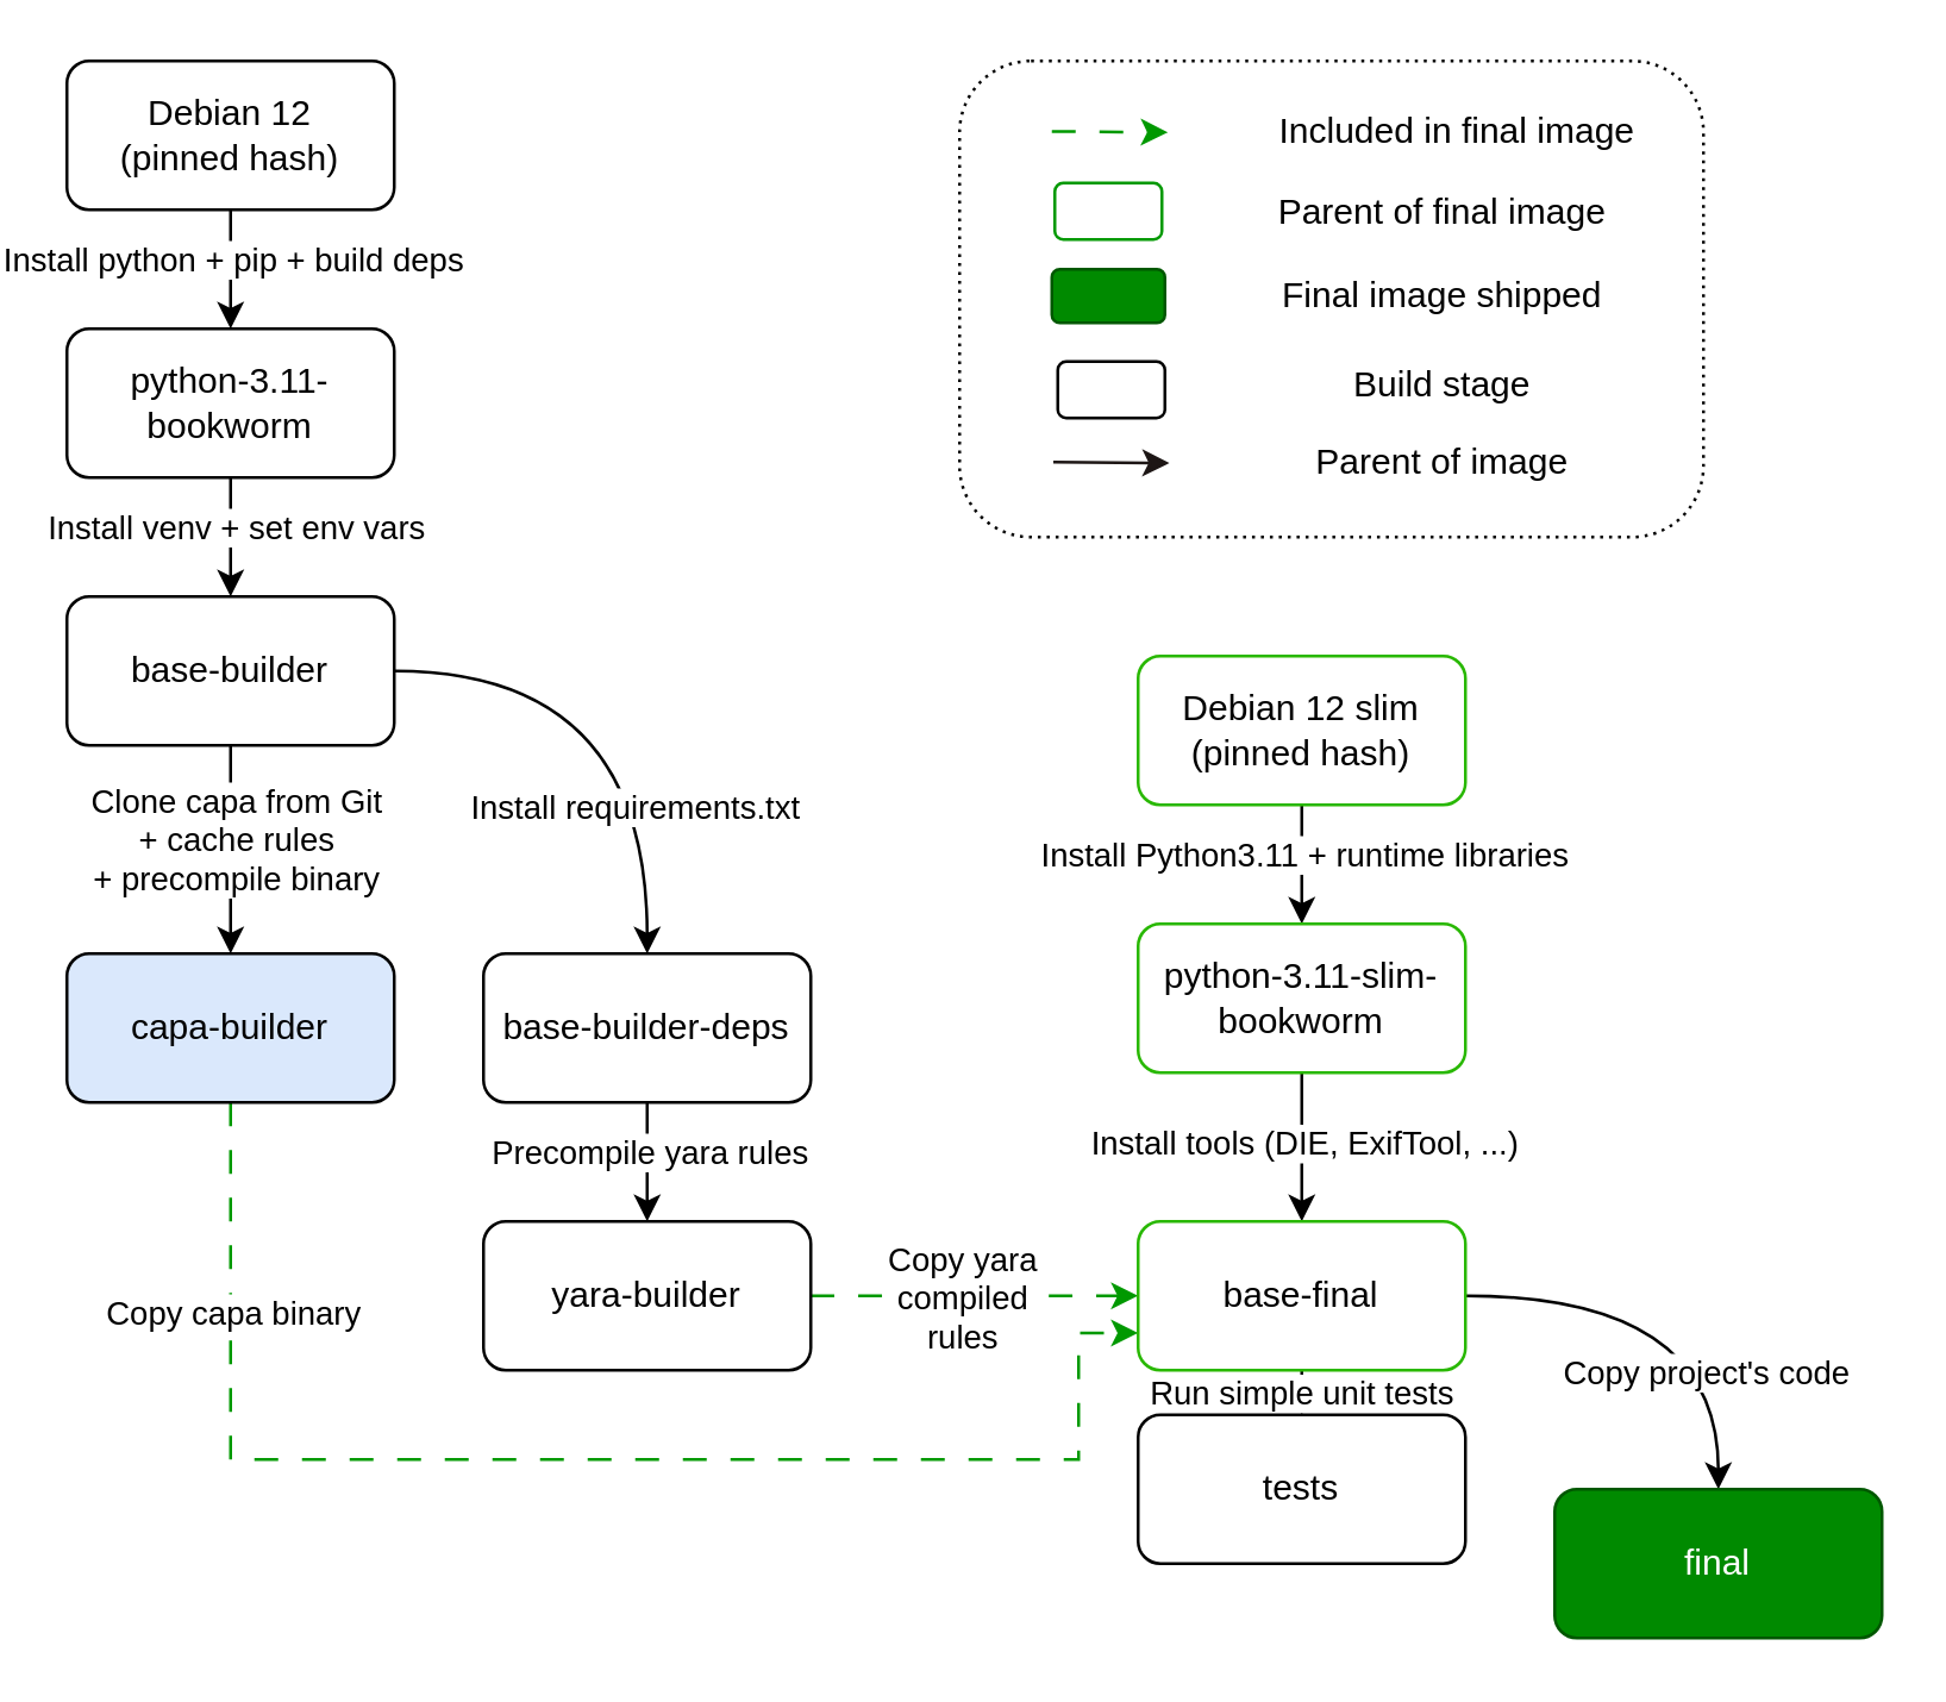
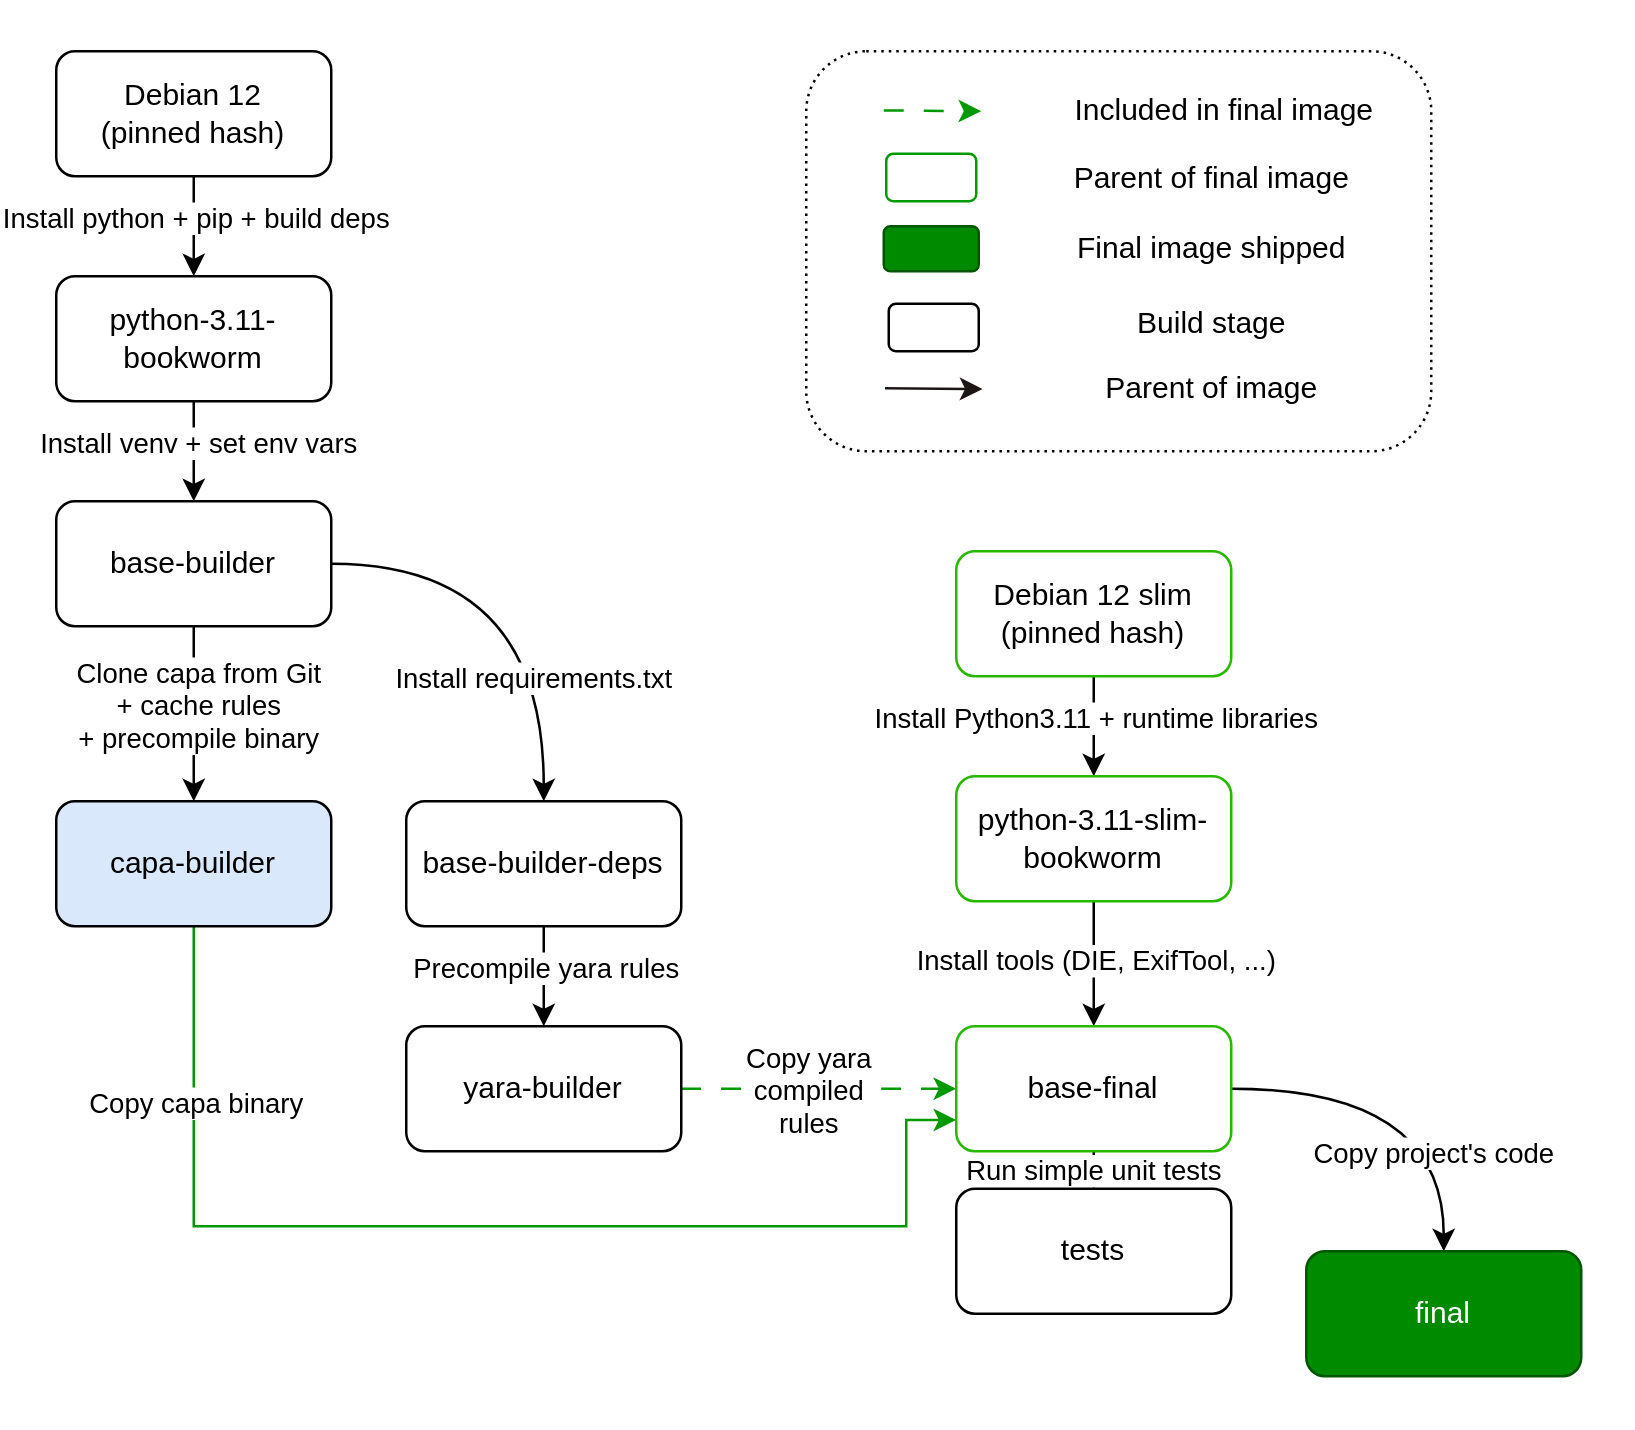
  <mxCell id="0" />
  <mxCell id="1" parent="0" />
  <mxCell id="2" value="" style="rounded=1;whiteSpace=wrap;html=1;fillColor=none;dashed=1;dashPattern=1 2;" parent="1" vertex="1"><mxGeometry x="320" y="20" width="250" height="160" as="geometry" /></mxCell>
  <mxCell id="3" style="edgeStyle=orthogonalEdgeStyle;rounded=0;orthogonalLoop=1;jettySize=auto;html=1;exitX=0.5;exitY=1;exitDx=0;exitDy=0;entryX=0.5;entryY=0;entryDx=0;entryDy=0;" parent="1" source="5" target="8" edge="1"><mxGeometry relative="1" as="geometry" /></mxCell>
  <mxCell id="4" value="Install python + pip + build deps" style="edgeLabel;html=1;align=center;verticalAlign=middle;resizable=0;points=[];" parent="3" vertex="1" connectable="0"><mxGeometry x="-0.21" relative="1" as="geometry"><mxPoint as="offset" /></mxGeometry></mxCell>
  <mxCell id="5" value="Debian 12&lt;br&gt;(pinned hash)" style="rounded=1;whiteSpace=wrap;html=1;" parent="1" vertex="1"><mxGeometry x="20" y="20" width="110" height="50" as="geometry" /></mxCell>
  <mxCell id="6" style="edgeStyle=orthogonalEdgeStyle;rounded=0;orthogonalLoop=1;jettySize=auto;html=1;exitX=0.5;exitY=1;exitDx=0;exitDy=0;entryX=0.5;entryY=0;entryDx=0;entryDy=0;" parent="1" source="8" target="13" edge="1"><mxGeometry relative="1" as="geometry" /></mxCell>
  <mxCell id="7" value="Install venv + set env vars" style="edgeLabel;html=1;align=center;verticalAlign=middle;resizable=0;points=[];" parent="6" vertex="1" connectable="0"><mxGeometry x="-0.193" y="1" relative="1" as="geometry"><mxPoint as="offset" /></mxGeometry></mxCell>
  <mxCell id="8" value="python-3.11-bookworm" style="rounded=1;whiteSpace=wrap;html=1;" parent="1" vertex="1"><mxGeometry x="20" y="110" width="110" height="50" as="geometry" /></mxCell>
  <mxCell id="9" style="edgeStyle=orthogonalEdgeStyle;rounded=0;orthogonalLoop=1;jettySize=auto;html=1;exitX=0.5;exitY=1;exitDx=0;exitDy=0;entryX=0.5;entryY=0;entryDx=0;entryDy=0;" parent="1" source="13" target="16" edge="1"><mxGeometry relative="1" as="geometry" /></mxCell>
  <mxCell id="10" value="Clone capa from Git&lt;br&gt;+ cache rules&lt;br&gt;+ precompile binary" style="edgeLabel;html=1;align=center;verticalAlign=middle;resizable=0;points=[];" parent="9" vertex="1" connectable="0"><mxGeometry x="-0.176" y="1" relative="1" as="geometry"><mxPoint y="2" as="offset" /></mxGeometry></mxCell>
  <mxCell id="11" style="edgeStyle=orthogonalEdgeStyle;rounded=0;orthogonalLoop=1;jettySize=auto;html=1;exitX=1;exitY=0.5;exitDx=0;exitDy=0;entryX=0.5;entryY=0;entryDx=0;entryDy=0;curved=1;" parent="1" source="13" target="19" edge="1"><mxGeometry relative="1" as="geometry" /></mxCell>
  <mxCell id="12" value="Install requirements.txt" style="edgeLabel;html=1;align=center;verticalAlign=middle;resizable=0;points=[];" parent="11" vertex="1" connectable="0"><mxGeometry x="0.241" y="-17" relative="1" as="geometry"><mxPoint x="12" y="18" as="offset" /></mxGeometry></mxCell>
  <mxCell id="13" value="base-builder" style="rounded=1;whiteSpace=wrap;html=1;" parent="1" vertex="1"><mxGeometry x="20" y="200" width="110" height="50" as="geometry" /></mxCell>
- <mxCell id="14" style="edgeStyle=orthogonalEdgeStyle;rounded=0;orthogonalLoop=1;jettySize=auto;html=1;exitX=0.5;exitY=1;exitDx=0;exitDy=0;dashed=1;endArrow=classic;endFill=1;dashPattern=8 8;strokeColor=#009900;entryX=0;entryY=0.75;entryDx=0;entryDy=0;" parent="1" source="16" target="33" edge="1"><mxGeometry relative="1" as="geometry"><mxPoint x="75" y="450" as="targetPoint" /><Array as="points"><mxPoint x="75" y="490" /><mxPoint x="360" y="490" /><mxPoint x="360" y="448" /></Array></mxGeometry></mxCell>
+ <mxCell id="14" style="edgeStyle=orthogonalEdgeStyle;rounded=0;orthogonalLoop=1;jettySize=auto;html=1;exitX=0.5;exitY=1;exitDx=0;exitDy=0;dashed=0;endArrow=classic;endFill=1;dashPattern=8 8;strokeColor=#009900;entryX=0;entryY=0.75;entryDx=0;entryDy=0;" parent="1" source="16" target="33" edge="1"><mxGeometry relative="1" as="geometry"><mxPoint x="75" y="450" as="targetPoint" /><Array as="points"><mxPoint x="75" y="490" /><mxPoint x="360" y="490" /><mxPoint x="360" y="448" /></Array></mxGeometry></mxCell>
  <mxCell id="15" value="Copy capa binary" style="edgeLabel;html=1;align=center;verticalAlign=middle;resizable=0;points=[];" parent="14" vertex="1" connectable="0"><mxGeometry x="0.259" y="-2" relative="1" as="geometry"><mxPoint x="-174" y="-52" as="offset" /></mxGeometry></mxCell>
  <mxCell id="16" value="capa-builder" style="rounded=1;whiteSpace=wrap;html=1;fillColor=#dae8fc;" parent="1" vertex="1"><mxGeometry x="20" y="320" width="110" height="50" as="geometry" /></mxCell>
  <mxCell id="17" style="edgeStyle=orthogonalEdgeStyle;rounded=0;orthogonalLoop=1;jettySize=auto;html=1;exitX=0.5;exitY=1;exitDx=0;exitDy=0;entryX=0.5;entryY=0;entryDx=0;entryDy=0;" parent="1" source="19" target="22" edge="1"><mxGeometry relative="1" as="geometry" /></mxCell>
  <mxCell id="18" value="Precompile yara rules" style="edgeLabel;html=1;align=center;verticalAlign=middle;resizable=0;points=[];" parent="17" vertex="1" connectable="0"><mxGeometry x="-0.262" relative="1" as="geometry"><mxPoint y="1" as="offset" /></mxGeometry></mxCell>
  <mxCell id="19" value="base-builder-deps" style="rounded=1;whiteSpace=wrap;html=1;" parent="1" vertex="1"><mxGeometry x="160" y="320" width="110" height="50" as="geometry" /></mxCell>
  <mxCell id="20" style="edgeStyle=orthogonalEdgeStyle;rounded=0;orthogonalLoop=1;jettySize=auto;html=1;exitX=1;exitY=0.5;exitDx=0;exitDy=0;entryX=0;entryY=0.5;entryDx=0;entryDy=0;curved=1;dashed=1;dashPattern=8 8;strokeColor=#009900;" parent="1" source="22" target="33" edge="1"><mxGeometry relative="1" as="geometry" /></mxCell>
  <mxCell id="21" value="Copy yara&lt;br&gt;compiled&lt;br&gt;rules" style="edgeLabel;html=1;align=center;verticalAlign=middle;resizable=0;points=[];" parent="20" vertex="1" connectable="0"><mxGeometry x="0.075" relative="1" as="geometry"><mxPoint x="-9" as="offset" /></mxGeometry></mxCell>
  <mxCell id="22" value="yara-builder" style="rounded=1;whiteSpace=wrap;html=1;" parent="1" vertex="1"><mxGeometry x="160" y="410" width="110" height="50" as="geometry" /></mxCell>
  <mxCell id="23" style="edgeStyle=orthogonalEdgeStyle;rounded=0;orthogonalLoop=1;jettySize=auto;html=1;exitX=0.5;exitY=1;exitDx=0;exitDy=0;entryX=0.5;entryY=0;entryDx=0;entryDy=0;" parent="1" source="25" target="28" edge="1"><mxGeometry relative="1" as="geometry" /></mxCell>
  <mxCell id="24" value="Install Python3.11 + runtime libraries" style="edgeLabel;html=1;align=center;verticalAlign=middle;resizable=0;points=[];" parent="23" vertex="1" connectable="0"><mxGeometry x="-0.22" relative="1" as="geometry"><mxPoint as="offset" /></mxGeometry></mxCell>
  <mxCell id="25" value="Debian 12 slim&lt;br&gt;(pinned hash)" style="rounded=1;whiteSpace=wrap;html=1;strokeColor=#28b800;" parent="1" vertex="1"><mxGeometry x="380" y="220" width="110" height="50" as="geometry" /></mxCell>
  <mxCell id="26" style="edgeStyle=orthogonalEdgeStyle;rounded=0;orthogonalLoop=1;jettySize=auto;html=1;exitX=0.5;exitY=1;exitDx=0;exitDy=0;entryX=0.5;entryY=0;entryDx=0;entryDy=0;" parent="1" source="28" target="33" edge="1"><mxGeometry relative="1" as="geometry" /></mxCell>
  <mxCell id="27" value="Install tools (DIE, ExifTool, ...)" style="edgeLabel;html=1;align=center;verticalAlign=middle;resizable=0;points=[];" parent="26" vertex="1" connectable="0"><mxGeometry x="-0.24" relative="1" as="geometry"><mxPoint y="4" as="offset" /></mxGeometry></mxCell>
  <mxCell id="28" value="python-3.11-slim-bookworm" style="rounded=1;whiteSpace=wrap;html=1;strokeColor=#28b800;" parent="1" vertex="1"><mxGeometry x="380" y="310" width="110" height="50" as="geometry" /></mxCell>
  <mxCell id="29" style="edgeStyle=orthogonalEdgeStyle;rounded=0;orthogonalLoop=1;jettySize=auto;html=1;exitX=0.5;exitY=1;exitDx=0;exitDy=0;entryX=0.5;entryY=0;entryDx=0;entryDy=0;" parent="1" source="33" target="34" edge="1"><mxGeometry relative="1" as="geometry" /></mxCell>
  <mxCell id="30" value="Run simple unit tests" style="edgeLabel;html=1;align=center;verticalAlign=middle;resizable=0;points=[];" parent="29" vertex="1" connectable="0"><mxGeometry x="-0.28" y="-1" relative="1" as="geometry"><mxPoint y="2" as="offset" /></mxGeometry></mxCell>
  <mxCell id="31" style="edgeStyle=orthogonalEdgeStyle;rounded=0;orthogonalLoop=1;jettySize=auto;html=1;exitX=1;exitY=0.5;exitDx=0;exitDy=0;entryX=0.5;entryY=0;entryDx=0;entryDy=0;curved=1;" parent="1" source="33" target="35" edge="1"><mxGeometry relative="1" as="geometry" /></mxCell>
  <mxCell id="32" value="Copy project's code" style="edgeLabel;html=1;align=center;verticalAlign=middle;resizable=0;points=[];" parent="31" vertex="1" connectable="0"><mxGeometry x="0.381" y="-18" relative="1" as="geometry"><mxPoint x="13" y="6" as="offset" /></mxGeometry></mxCell>
  <mxCell id="33" value="base-final" style="rounded=1;whiteSpace=wrap;html=1;strokeColor=#28b800;" parent="1" vertex="1"><mxGeometry x="380" y="410" width="110" height="50" as="geometry" /></mxCell>
  <mxCell id="34" value="tests" style="rounded=1;whiteSpace=wrap;html=1;" parent="1" vertex="1"><mxGeometry x="380" y="475" width="110" height="50" as="geometry" /></mxCell>
  <mxCell id="35" value="final" style="rounded=1;whiteSpace=wrap;html=1;fillColor=#008a00;fontColor=#ffffff;strokeColor=#005700;" parent="1" vertex="1"><mxGeometry x="520" y="500" width="110" height="50" as="geometry" /></mxCell>
  <mxCell id="36" value="" style="endArrow=classic;html=1;rounded=0;dashed=1;dashPattern=8 8;strokeColor=#009900;" parent="1" edge="1"><mxGeometry width="50" height="50" relative="1" as="geometry"><mxPoint x="351" y="43.68" as="sourcePoint" /><mxPoint x="390" y="44" as="targetPoint" /></mxGeometry></mxCell>
  <mxCell id="37" value="Included in final image" style="text;html=1;align=center;verticalAlign=middle;resizable=0;points=[];autosize=1;strokeColor=none;fillColor=none;" parent="1" vertex="1"><mxGeometry x="417" y="29" width="140" height="30" as="geometry" /></mxCell>
  <mxCell id="38" value="" style="rounded=1;whiteSpace=wrap;html=1;strokeColor=#009900;" parent="1" vertex="1"><mxGeometry x="352" y="61" width="36" height="19" as="geometry" /></mxCell>
  <mxCell id="39" value="Parent of final image" style="text;html=1;align=center;verticalAlign=middle;resizable=0;points=[];autosize=1;strokeColor=none;fillColor=none;" parent="1" vertex="1"><mxGeometry x="417" y="55.5" width="130" height="30" as="geometry" /></mxCell>
  <mxCell id="40" value="" style="rounded=1;whiteSpace=wrap;html=1;strokeColor=#005700;fillColor=#008a00;fontColor=#ffffff;" parent="1" vertex="1"><mxGeometry x="351" y="90" width="38" height="18" as="geometry" /></mxCell>
  <mxCell id="41" value="Final image shipped" style="text;html=1;align=center;verticalAlign=middle;resizable=0;points=[];autosize=1;strokeColor=none;fillColor=none;" parent="1" vertex="1"><mxGeometry x="417" y="84" width="130" height="30" as="geometry" /></mxCell>
  <mxCell id="42" value="Build stage" style="text;html=1;align=center;verticalAlign=middle;resizable=0;points=[];autosize=1;strokeColor=none;fillColor=none;" vertex="1" parent="1"><mxGeometry x="442" y="113.5" width="80" height="30" as="geometry" /></mxCell>
  <mxCell id="43" value="" style="rounded=1;whiteSpace=wrap;html=1;" vertex="1" parent="1"><mxGeometry x="353" y="121" width="36" height="19" as="geometry" /></mxCell>
  <mxCell id="44" value="" style="endArrow=classic;html=1;rounded=0;strokeColor=#1D1615;" edge="1" parent="1"><mxGeometry width="50" height="50" relative="1" as="geometry"><mxPoint x="351.5" y="154.8" as="sourcePoint" /><mxPoint x="390.5" y="155.12" as="targetPoint" /></mxGeometry></mxCell>
  <mxCell id="45" value="Parent of image" style="text;html=1;align=center;verticalAlign=middle;resizable=0;points=[];autosize=1;strokeColor=none;fillColor=none;" vertex="1" parent="1"><mxGeometry x="427" y="140" width="110" height="30" as="geometry" /></mxCell>
